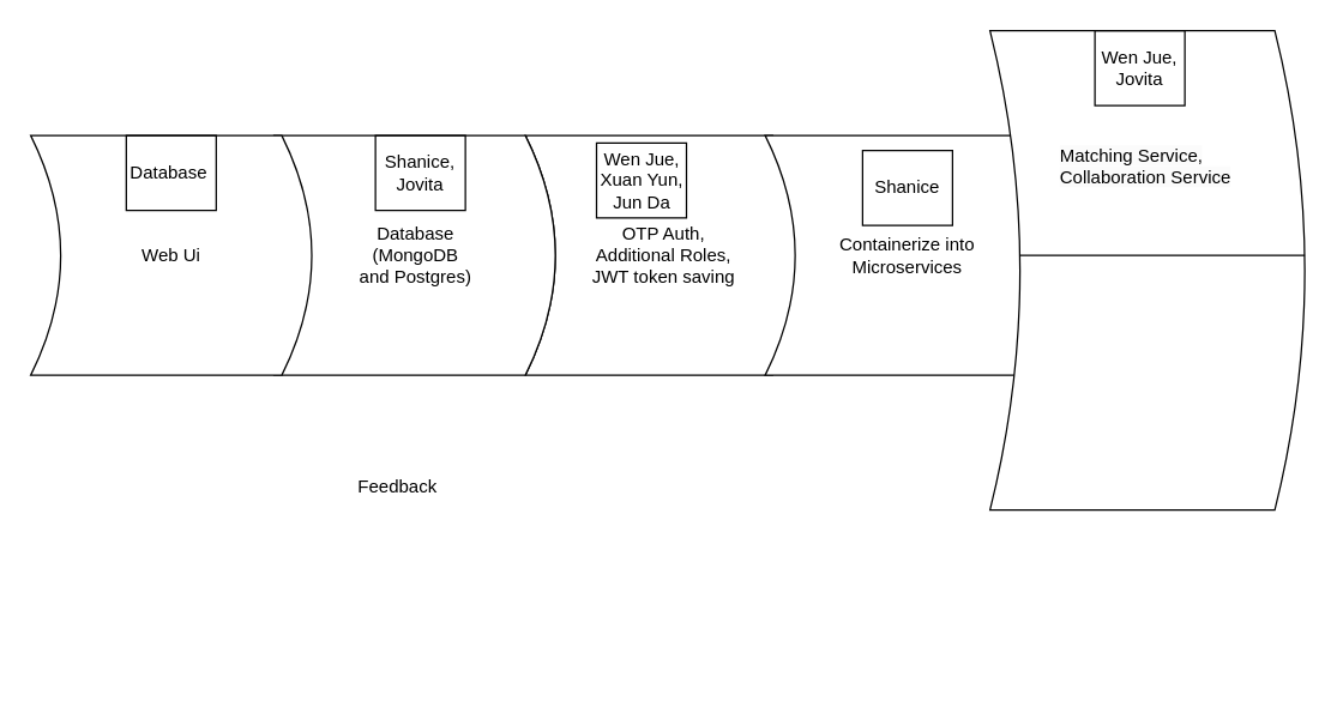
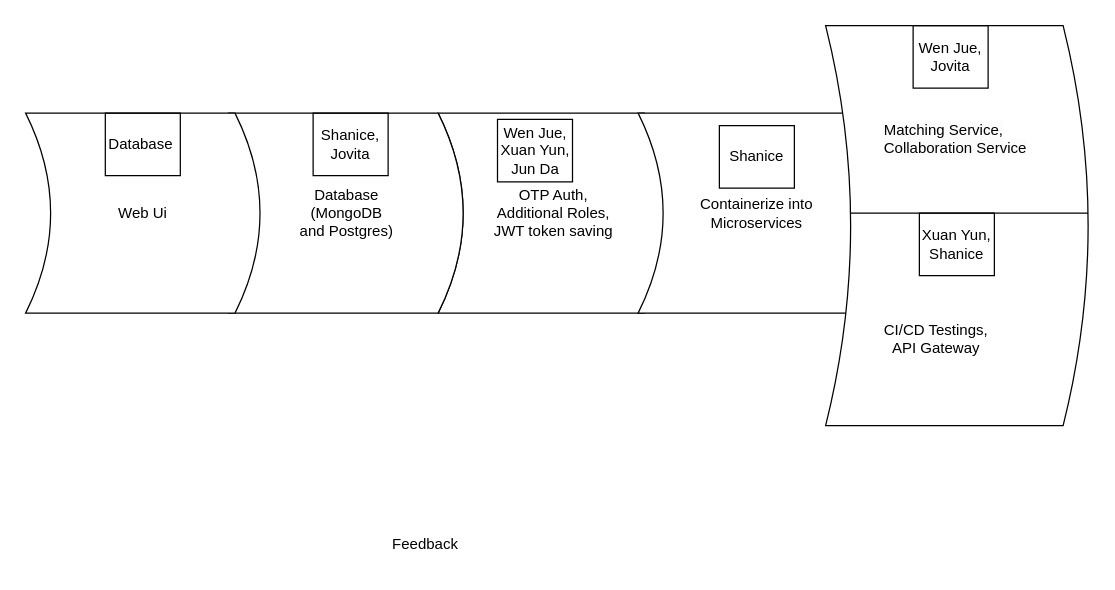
  <mxCell id="0" />
  <mxCell id="1" parent="0" />
  <mxCell id="2" value="OTP Auth,&lt;br&gt;Additional Roles,&lt;br&gt;JWT token saving" style="shape=dataStorage;whiteSpace=wrap;html=1;fixedSize=1;flipH=1;" vertex="1" parent="1"><mxGeometry x="350" y="90" width="185" height="160" as="geometry" /></mxCell>
  <mxCell id="3" value="Containerize into&lt;br&gt;Microservices" style="shape=dataStorage;whiteSpace=wrap;html=1;fixedSize=1;flipH=1;" vertex="1" parent="1"><mxGeometry x="510" y="90" width="190" height="160" as="geometry" /></mxCell>
  <mxCell id="4" value="" style="shape=dataStorage;whiteSpace=wrap;html=1;fixedSize=1;flipH=1;size=20;" vertex="1" parent="1"><mxGeometry x="660" y="20" width="210" height="320" as="geometry" /></mxCell>
- <mxCell id="5" value="Feedback" style="text;html=1;strokeColor=none;fillColor=none;align=center;verticalAlign=middle;whiteSpace=wrap;rounded=0;" vertex="1" parent="1"><mxGeometry x="235" y="310" width="60" height="30" as="geometry" /></mxCell>
+ <mxCell id="5" value="Feedback" style="text;html=1;strokeColor=none;fillColor=none;align=center;verticalAlign=middle;whiteSpace=wrap;rounded=0;" vertex="1" parent="1"><mxGeometry x="310" y="420" width="60" height="30" as="geometry" /></mxCell>
  <mxCell id="6" value="Database&lt;br&gt;(MongoDB &lt;br&gt;and Postgres)" style="shape=dataStorage;whiteSpace=wrap;html=1;fixedSize=1;flipH=1;" vertex="1" parent="1"><mxGeometry x="182.5" y="90" width="187.5" height="160" as="geometry" /></mxCell>
  <mxCell id="7" value="Web Ui" style="shape=dataStorage;whiteSpace=wrap;html=1;fixedSize=1;flipH=1;" vertex="1" parent="1"><mxGeometry x="20" y="90" width="187.5" height="160" as="geometry" /></mxCell>
  <mxCell id="8" value="Database&amp;nbsp;" style="text;html=1;strokeColor=default;fillColor=none;align=center;verticalAlign=middle;whiteSpace=wrap;rounded=0;" vertex="1" parent="1"><mxGeometry x="83.75" y="90" width="60" height="50" as="geometry" /></mxCell>
  <mxCell id="9" value="Shanice,&lt;br&gt;Jovita" style="text;html=1;strokeColor=default;fillColor=none;align=center;verticalAlign=middle;whiteSpace=wrap;rounded=0;" vertex="1" parent="1"><mxGeometry x="250" y="90" width="60" height="50" as="geometry" /></mxCell>
  <mxCell id="10" value="Wen Jue,&lt;br&gt;Xuan Yun,&lt;br&gt;Jun Da" style="text;html=1;strokeColor=default;fillColor=none;align=center;verticalAlign=middle;whiteSpace=wrap;rounded=0;" vertex="1" parent="1"><mxGeometry x="397.5" y="95" width="60" height="50" as="geometry" /></mxCell>
  <mxCell id="11" value="Shanice" style="text;html=1;strokeColor=default;fillColor=none;align=center;verticalAlign=middle;whiteSpace=wrap;rounded=0;" vertex="1" parent="1"><mxGeometry x="575" y="100" width="60" height="50" as="geometry" /></mxCell>
  <mxCell id="12" value="Wen Jue,&lt;br&gt;Jovita" style="text;html=1;strokeColor=default;fillColor=none;align=center;verticalAlign=middle;whiteSpace=wrap;rounded=0;" vertex="1" parent="1"><mxGeometry x="730" y="20" width="60" height="50" as="geometry" /></mxCell>
+ <mxCell id="13" value="Xuan Yun,&lt;br&gt;Shanice" style="text;html=1;strokeColor=default;fillColor=none;align=center;verticalAlign=middle;whiteSpace=wrap;rounded=0;" vertex="1" parent="1"><mxGeometry x="735" y="170" width="60" height="50" as="geometry" /></mxCell>
  <mxCell id="14" value="" style="endArrow=none;html=1;rounded=0;entryX=1;entryY=0.5;entryDx=0;entryDy=0;startSize=6;endSize=6;" edge="1" parent="1"><mxGeometry width="50" height="50" relative="1" as="geometry"><mxPoint x="680" y="170" as="sourcePoint" /><mxPoint x="870" y="170" as="targetPoint" /></mxGeometry></mxCell>
  <mxCell id="15" value="&lt;span style=&quot;color: rgb(0, 0, 0); font-family: Helvetica; font-size: 12px; font-style: normal; font-variant-ligatures: normal; font-variant-caps: normal; font-weight: 400; letter-spacing: normal; orphans: 2; text-align: center; text-indent: 0px; text-transform: none; widows: 2; word-spacing: 0px; -webkit-text-stroke-width: 0px; background-color: rgb(251, 251, 251); text-decoration-thickness: initial; text-decoration-style: initial; text-decoration-color: initial; float: none; display: inline !important;&quot;&gt;Matching Service,&lt;/span&gt;&lt;br style=&quot;border-color: var(--border-color); color: rgb(0, 0, 0); font-family: Helvetica; font-size: 12px; font-style: normal; font-variant-ligatures: normal; font-variant-caps: normal; font-weight: 400; letter-spacing: normal; orphans: 2; text-align: center; text-indent: 0px; text-transform: none; widows: 2; word-spacing: 0px; -webkit-text-stroke-width: 0px; background-color: rgb(251, 251, 251); text-decoration-thickness: initial; text-decoration-style: initial; text-decoration-color: initial;&quot;&gt;&lt;span style=&quot;color: rgb(0, 0, 0); font-family: Helvetica; font-size: 12px; font-style: normal; font-variant-ligatures: normal; font-variant-caps: normal; font-weight: 400; letter-spacing: normal; orphans: 2; text-align: center; text-indent: 0px; text-transform: none; widows: 2; word-spacing: 0px; -webkit-text-stroke-width: 0px; background-color: rgb(251, 251, 251); text-decoration-thickness: initial; text-decoration-style: initial; text-decoration-color: initial; float: none; display: inline !important;&quot;&gt;Collaboration Service&lt;/span&gt;" style="text;whiteSpace=wrap;html=1;" vertex="1" parent="1"><mxGeometry x="705" y="90" width="120" height="50" as="geometry" /></mxCell>
+ <mxCell id="16" value="&lt;div style=&quot;text-align: center;&quot;&gt;&lt;span style=&quot;background-color: initial;&quot;&gt;CI/CD Testings,&lt;/span&gt;&lt;/div&gt;&lt;div style=&quot;text-align: center;&quot;&gt;&lt;span style=&quot;background-color: initial;&quot;&gt;API Gateway&lt;/span&gt;&lt;/div&gt;" style="text;whiteSpace=wrap;html=1;" vertex="1" parent="1"><mxGeometry x="705" y="250" width="120" height="50" as="geometry" /></mxCell>
